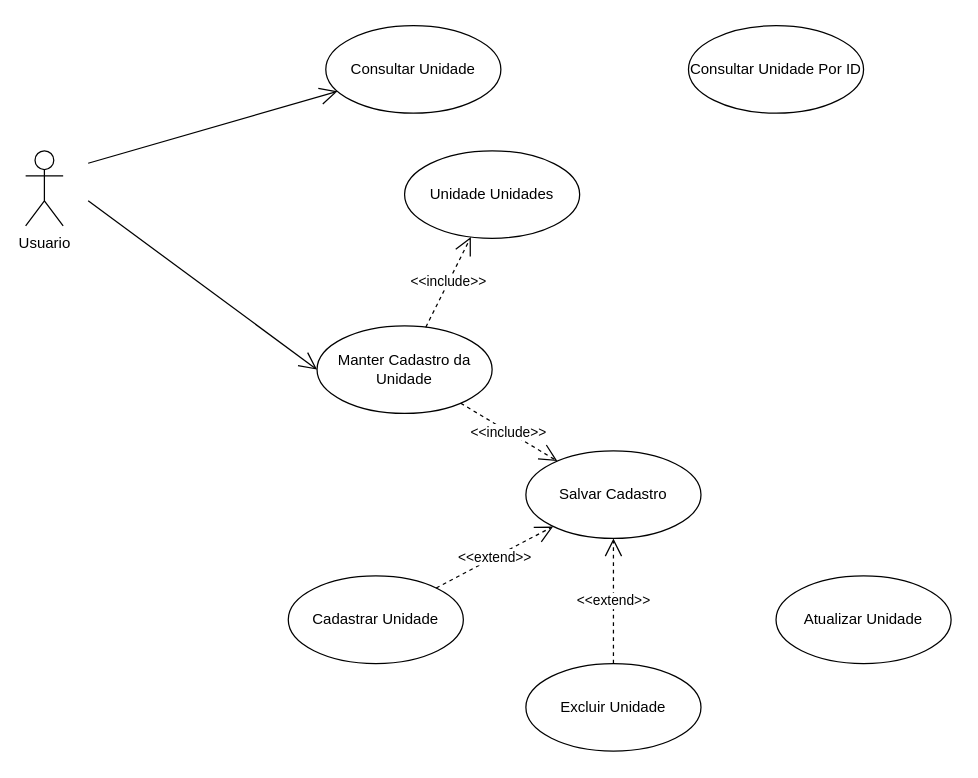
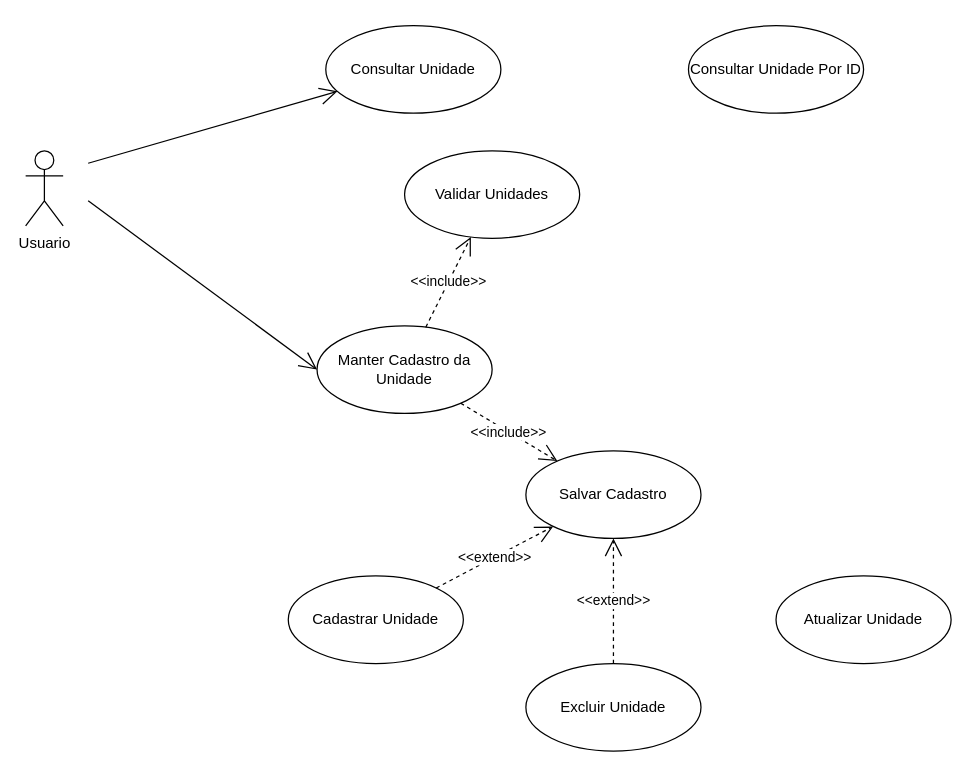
  <mxCell id="0" />
  <mxCell id="1" parent="0" />
  <mxCell id="2" value="Usuario" style="shape=umlActor;verticalLabelPosition=bottom;labelBackgroundColor=#ffffff;verticalAlign=top;html=1;" vertex="1" parent="1"><mxGeometry x="20" y="120" width="30" height="60" as="geometry" /></mxCell>
  <mxCell id="3" value="" style="endArrow=open;endFill=1;endSize=12;html=1;entryX=0;entryY=0.5;entryDx=0;entryDy=0;" edge="1" parent="1" target="4"><mxGeometry width="160" relative="1" as="geometry"><mxPoint x="70" y="160" as="sourcePoint" /><mxPoint x="195" y="150" as="targetPoint" /></mxGeometry></mxCell>
  <mxCell id="4" value="Manter Cadastro da Unidade" style="ellipse;whiteSpace=wrap;html=1;" vertex="1" parent="1"><mxGeometry x="253" y="260" width="140" height="70" as="geometry" /></mxCell>
  <mxCell id="5" value="" style="endArrow=open;endFill=1;endSize=12;html=1;" edge="1" parent="1" target="9"><mxGeometry width="160" relative="1" as="geometry"><mxPoint x="70" y="130" as="sourcePoint" /><mxPoint x="250" y="60" as="targetPoint" /></mxGeometry></mxCell>
- <mxCell id="6" value="Unidade Unidades" style="ellipse;whiteSpace=wrap;html=1;" vertex="1" parent="1"><mxGeometry x="323" y="120" width="140" height="70" as="geometry" /></mxCell>
+ <mxCell id="6" value="Validar Unidades" style="ellipse;whiteSpace=wrap;html=1;" vertex="1" parent="1"><mxGeometry x="323" y="120" width="140" height="70" as="geometry" /></mxCell>
  <mxCell id="7" value="Consultar Unidade Por ID" style="ellipse;whiteSpace=wrap;html=1;" vertex="1" parent="1"><mxGeometry x="550" y="20" width="140" height="70" as="geometry" /></mxCell>
  <mxCell id="8" value="Atualizar Unidade" style="ellipse;whiteSpace=wrap;html=1;" vertex="1" parent="1"><mxGeometry x="620" y="460" width="140" height="70" as="geometry" /></mxCell>
  <mxCell id="9" value="Consultar Unidade" style="ellipse;whiteSpace=wrap;html=1;" vertex="1" parent="1"><mxGeometry x="260" y="20" width="140" height="70" as="geometry" /></mxCell>
  <mxCell id="10" value="Excluir Unidade" style="ellipse;whiteSpace=wrap;html=1;" vertex="1" parent="1"><mxGeometry x="420" y="530" width="140" height="70" as="geometry" /></mxCell>
  <mxCell id="11" value="Salvar Cadastro" style="ellipse;whiteSpace=wrap;html=1;" vertex="1" parent="1"><mxGeometry x="420" y="360" width="140" height="70" as="geometry" /></mxCell>
  <mxCell id="12" value="Cadastrar Unidade" style="ellipse;whiteSpace=wrap;html=1;" vertex="1" parent="1"><mxGeometry x="230" y="460" width="140" height="70" as="geometry" /></mxCell>
  <mxCell id="13" value="&amp;lt;&amp;lt;include&amp;gt;&amp;gt;" style="endArrow=open;endSize=12;dashed=1;html=1;" edge="1" parent="1" source="4" target="6"><mxGeometry width="160" relative="1" as="geometry"><mxPoint x="590" y="210" as="sourcePoint" /><mxPoint x="440" y="210" as="targetPoint" /><mxPoint as="offset" /></mxGeometry></mxCell>
  <mxCell id="14" value="&amp;lt;&amp;lt;include&amp;gt;&amp;gt;" style="endArrow=open;endSize=12;dashed=1;html=1;" edge="1" parent="1" source="4" target="11"><mxGeometry width="160" relative="1" as="geometry"><mxPoint x="349.977" y="271.045" as="sourcePoint" /><mxPoint x="386.023" y="198.955" as="targetPoint" /><mxPoint as="offset" /></mxGeometry></mxCell>
  <mxCell id="15" value="&amp;lt;&amp;lt;extend&amp;gt;&amp;gt;" style="endArrow=open;endSize=12;dashed=1;html=1;" edge="1" parent="1" source="12" target="11"><mxGeometry width="160" relative="1" as="geometry"><mxPoint x="210" y="460" as="sourcePoint" /><mxPoint x="60" y="460" as="targetPoint" /><mxPoint as="offset" /></mxGeometry></mxCell>
  <mxCell id="16" value="&amp;lt;&amp;lt;extend&amp;gt;&amp;gt;" style="endArrow=open;endSize=12;dashed=1;html=1;" edge="1" parent="1" source="10" target="11"><mxGeometry width="160" relative="1" as="geometry"><mxPoint x="358.284" y="479.659" as="sourcePoint" /><mxPoint x="451.788" y="430.375" as="targetPoint" /><mxPoint as="offset" /></mxGeometry></mxCell>
